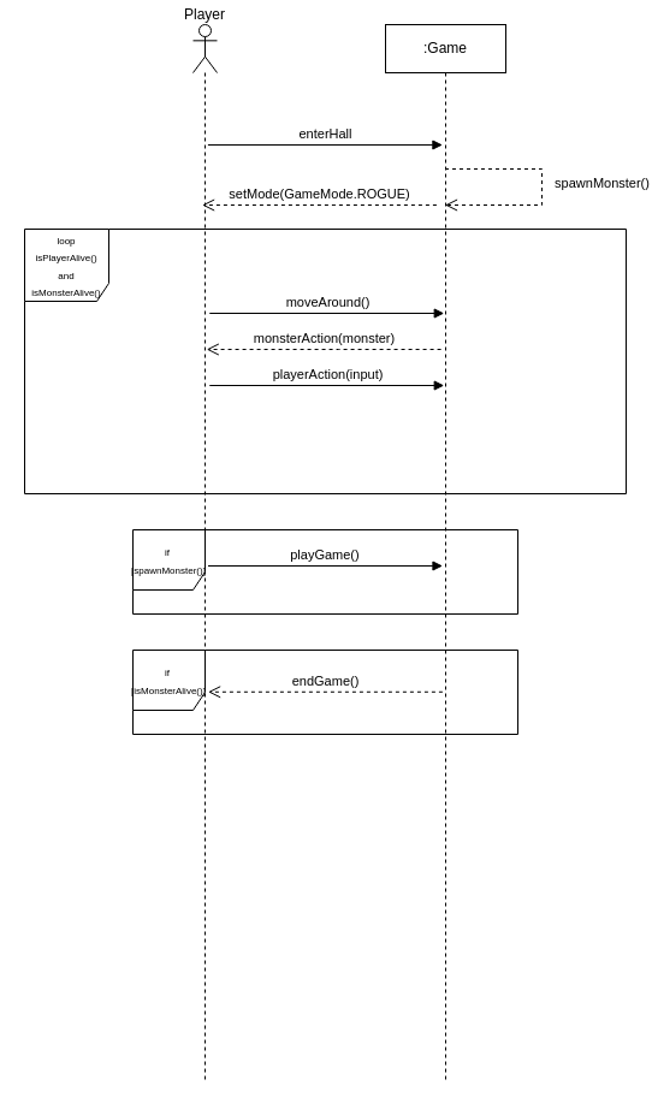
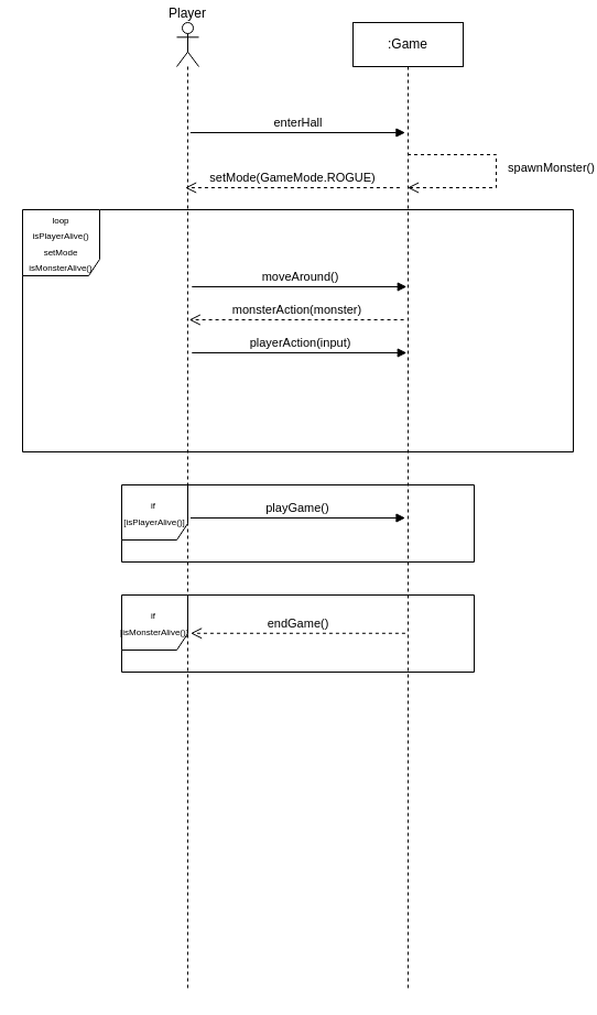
  <mxCell id="0" />
  <mxCell id="1" parent="0" />
  <mxCell id="2" value="Player&lt;div&gt;&lt;br&gt;&lt;/div&gt;&lt;div&gt;&lt;br&gt;&lt;/div&gt;&lt;div&gt;&lt;br&gt;&lt;/div&gt;&lt;div&gt;&lt;br&gt;&lt;/div&gt;" style="shape=umlLifeline;perimeter=lifelinePerimeter;whiteSpace=wrap;html=1;container=1;dropTarget=0;collapsible=0;recursiveResize=0;outlineConnect=0;portConstraint=eastwest;newEdgeStyle={&quot;curved&quot;:0,&quot;rounded&quot;:0};participant=umlActor;" parent="1" vertex="1"><mxGeometry x="160" y="20" width="20" height="880" as="geometry" /></mxCell>
  <mxCell id="3" value=":Game" style="shape=umlLifeline;perimeter=lifelinePerimeter;whiteSpace=wrap;html=1;container=1;dropTarget=0;collapsible=0;recursiveResize=0;outlineConnect=0;portConstraint=eastwest;newEdgeStyle={&quot;curved&quot;:0,&quot;rounded&quot;:0};" parent="1" vertex="1"><mxGeometry x="320" y="20" width="100" height="880" as="geometry" /></mxCell>
  <mxCell id="4" value="&lt;br&gt;&lt;div&gt;enterHall&lt;/div&gt;" style="html=1;verticalAlign=bottom;endArrow=block;curved=0;rounded=0;" parent="1" edge="1"><mxGeometry width="80" relative="1" as="geometry"><mxPoint x="172.42" y="120" as="sourcePoint" /><mxPoint x="367.42" y="120" as="targetPoint" /></mxGeometry></mxCell>
- <mxCell id="5" value="&lt;div&gt;&lt;span style=&quot;font-size: 8px;&quot;&gt;loop&lt;/span&gt;&lt;/div&gt;&lt;span style=&quot;font-size: 8px;&quot;&gt;isPlayerAlive()&lt;/span&gt;&lt;div&gt;&lt;span style=&quot;font-size: 8px;&quot;&gt;and&lt;/span&gt;&lt;/div&gt;&lt;div&gt;&lt;span style=&quot;font-size: 8px;&quot;&gt;isMonsterAlive()&lt;/span&gt;&lt;/div&gt;" style="shape=umlFrame;whiteSpace=wrap;html=1;pointerEvents=0;width=70;height=60;" parent="1" vertex="1"><mxGeometry x="20" y="190" width="500" height="220" as="geometry" /></mxCell>
+ <mxCell id="5" value="&lt;div&gt;&lt;span style=&quot;font-size: 8px;&quot;&gt;loop&lt;/span&gt;&lt;/div&gt;&lt;span style=&quot;font-size: 8px;&quot;&gt;isPlayerAlive()&lt;/span&gt;&lt;div&gt;&lt;span style=&quot;font-size: 8px;&quot;&gt;setMode&lt;/span&gt;&lt;/div&gt;&lt;div&gt;&lt;span style=&quot;font-size: 8px;&quot;&gt;isMonsterAlive()&lt;/span&gt;&lt;/div&gt;" style="shape=umlFrame;whiteSpace=wrap;html=1;pointerEvents=0;width=70;height=60;" parent="1" vertex="1"><mxGeometry x="20" y="190" width="500" height="220" as="geometry" /></mxCell>
  <mxCell id="6" value="setMode(GameMode.ROGUE)" style="html=1;verticalAlign=bottom;endArrow=open;dashed=1;endSize=8;curved=0;rounded=0;" parent="1" edge="1"><mxGeometry x="-0.002" relative="1" as="geometry"><mxPoint x="362.42" y="170" as="sourcePoint" /><mxPoint x="167.575" y="170" as="targetPoint" /><Array as="points"><mxPoint x="277.42" y="170" /></Array><mxPoint as="offset" /></mxGeometry></mxCell>
  <mxCell id="7" value="spawnMonster()" style="html=1;verticalAlign=bottom;endArrow=open;dashed=1;endSize=8;curved=0;rounded=0;" parent="1" source="3" target="3" edge="1"><mxGeometry x="0.053" y="50" relative="1" as="geometry"><mxPoint x="564.84" y="140" as="sourcePoint" /><mxPoint x="369.995" y="140" as="targetPoint" /><Array as="points"><mxPoint x="450" y="140" /><mxPoint x="450" y="170" /><mxPoint x="430" y="170" /><mxPoint x="390" y="170" /></Array><mxPoint as="offset" /></mxGeometry></mxCell>
  <mxCell id="8" value="moveAround()" style="html=1;verticalAlign=bottom;endArrow=block;curved=0;rounded=0;" parent="1" edge="1"><mxGeometry width="80" relative="1" as="geometry"><mxPoint x="173.75" y="260" as="sourcePoint" /><mxPoint x="368.75" y="260" as="targetPoint" /></mxGeometry></mxCell>
  <mxCell id="9" value="monsterAction(monster)" style="html=1;verticalAlign=bottom;endArrow=open;dashed=1;endSize=8;curved=0;rounded=0;" parent="1" edge="1"><mxGeometry x="-0.002" relative="1" as="geometry"><mxPoint x="366.09" y="290" as="sourcePoint" /><mxPoint x="171.245" y="290" as="targetPoint" /><Array as="points"><mxPoint x="281.09" y="290" /></Array><mxPoint as="offset" /></mxGeometry></mxCell>
  <mxCell id="10" value="playerAction(input)" style="html=1;verticalAlign=bottom;endArrow=block;curved=0;rounded=0;" parent="1" edge="1"><mxGeometry width="80" relative="1" as="geometry"><mxPoint x="173.75" y="320" as="sourcePoint" /><mxPoint x="368.75" y="320" as="targetPoint" /></mxGeometry></mxCell>
- <mxCell id="11" value="&lt;span style=&quot;font-size: 8px;&quot;&gt;if&amp;nbsp;&lt;/span&gt;&lt;div&gt;&lt;span style=&quot;font-size: 8px;&quot;&gt;[spawnMonster()]&lt;/span&gt;&lt;/div&gt;" style="shape=umlFrame;whiteSpace=wrap;html=1;pointerEvents=0;width=60;height=50;" parent="1" vertex="1"><mxGeometry x="110" y="440" width="320" height="70" as="geometry" /></mxCell>
+ <mxCell id="11" value="&lt;span style=&quot;font-size: 8px;&quot;&gt;if&amp;nbsp;&lt;/span&gt;&lt;div&gt;&lt;span style=&quot;font-size: 8px;&quot;&gt;[isPlayerAlive()]&lt;/span&gt;&lt;/div&gt;" style="shape=umlFrame;whiteSpace=wrap;html=1;pointerEvents=0;width=60;height=50;" parent="1" vertex="1"><mxGeometry x="110" y="440" width="320" height="70" as="geometry" /></mxCell>
  <mxCell id="12" value="playGame()&amp;nbsp;" style="html=1;verticalAlign=bottom;endArrow=block;curved=0;rounded=0;" parent="1" edge="1"><mxGeometry width="80" relative="1" as="geometry"><mxPoint x="172.5" y="470" as="sourcePoint" /><mxPoint x="367.5" y="470" as="targetPoint" /></mxGeometry></mxCell>
  <mxCell id="13" value="&lt;span style=&quot;font-size: 8px;&quot;&gt;if&amp;nbsp;&lt;/span&gt;&lt;div&gt;&lt;span style=&quot;font-size: 8px;&quot;&gt;[isMonsterAlive()]&lt;/span&gt;&lt;/div&gt;" style="shape=umlFrame;whiteSpace=wrap;html=1;pointerEvents=0;width=60;height=50;" parent="1" vertex="1"><mxGeometry x="110" y="540" width="320" height="70" as="geometry" /></mxCell>
  <mxCell id="14" value="endGame()" style="html=1;verticalAlign=bottom;endArrow=open;dashed=1;endSize=8;curved=0;rounded=0;" parent="1" edge="1"><mxGeometry x="-0.002" relative="1" as="geometry"><mxPoint x="367.42" y="574.77" as="sourcePoint" /><mxPoint x="172.575" y="574.77" as="targetPoint" /><Array as="points"><mxPoint x="282.42" y="574.77" /></Array><mxPoint as="offset" /></mxGeometry></mxCell>
